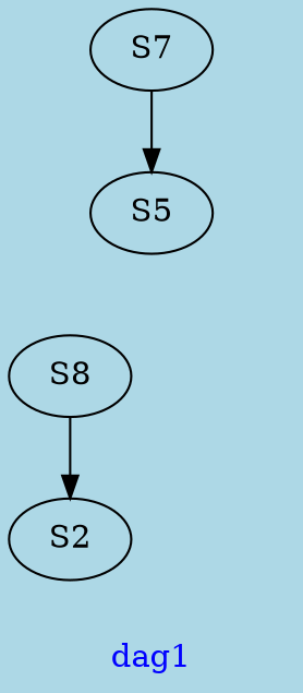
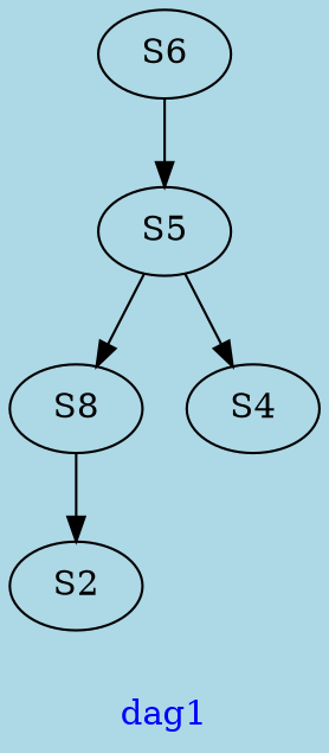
  digraph {
    bgcolor=lightblue
    fontcolor=blue
    label=dag1
    n1 [label=S8]
    S2
    S5
-   S6 [label=S7]
+   S4
+   S6
    n1 -> S2
+   S5 -> n1
+   S5 -> S4
    S6 -> S5
  }
